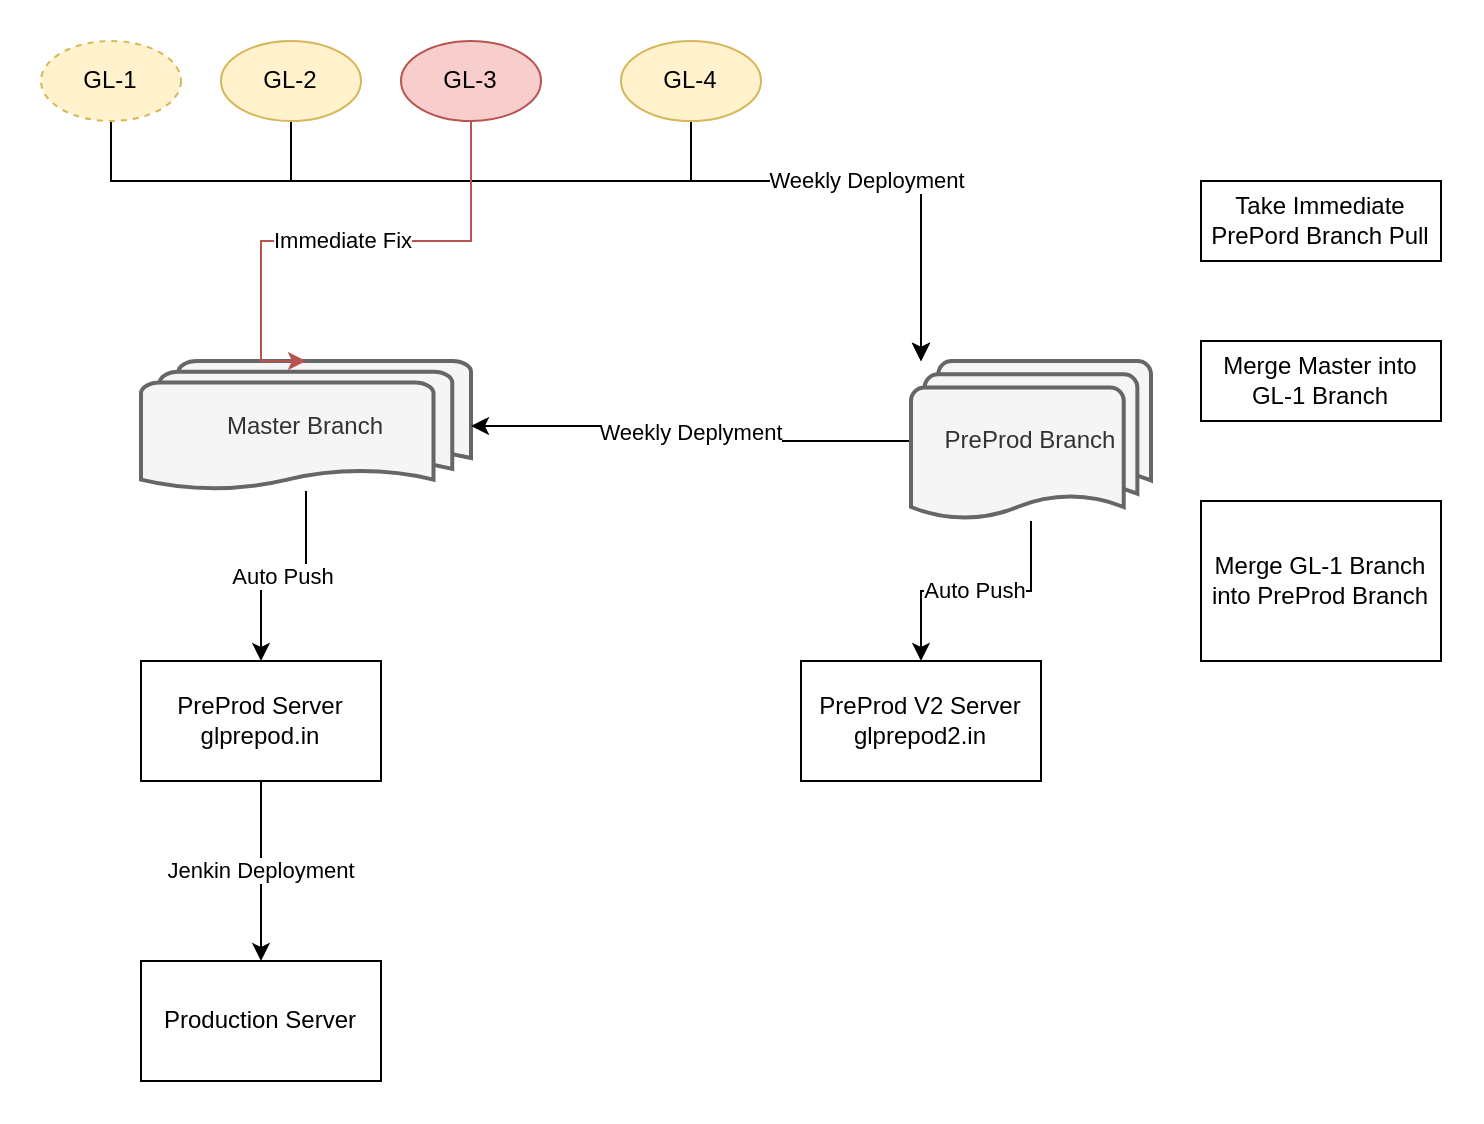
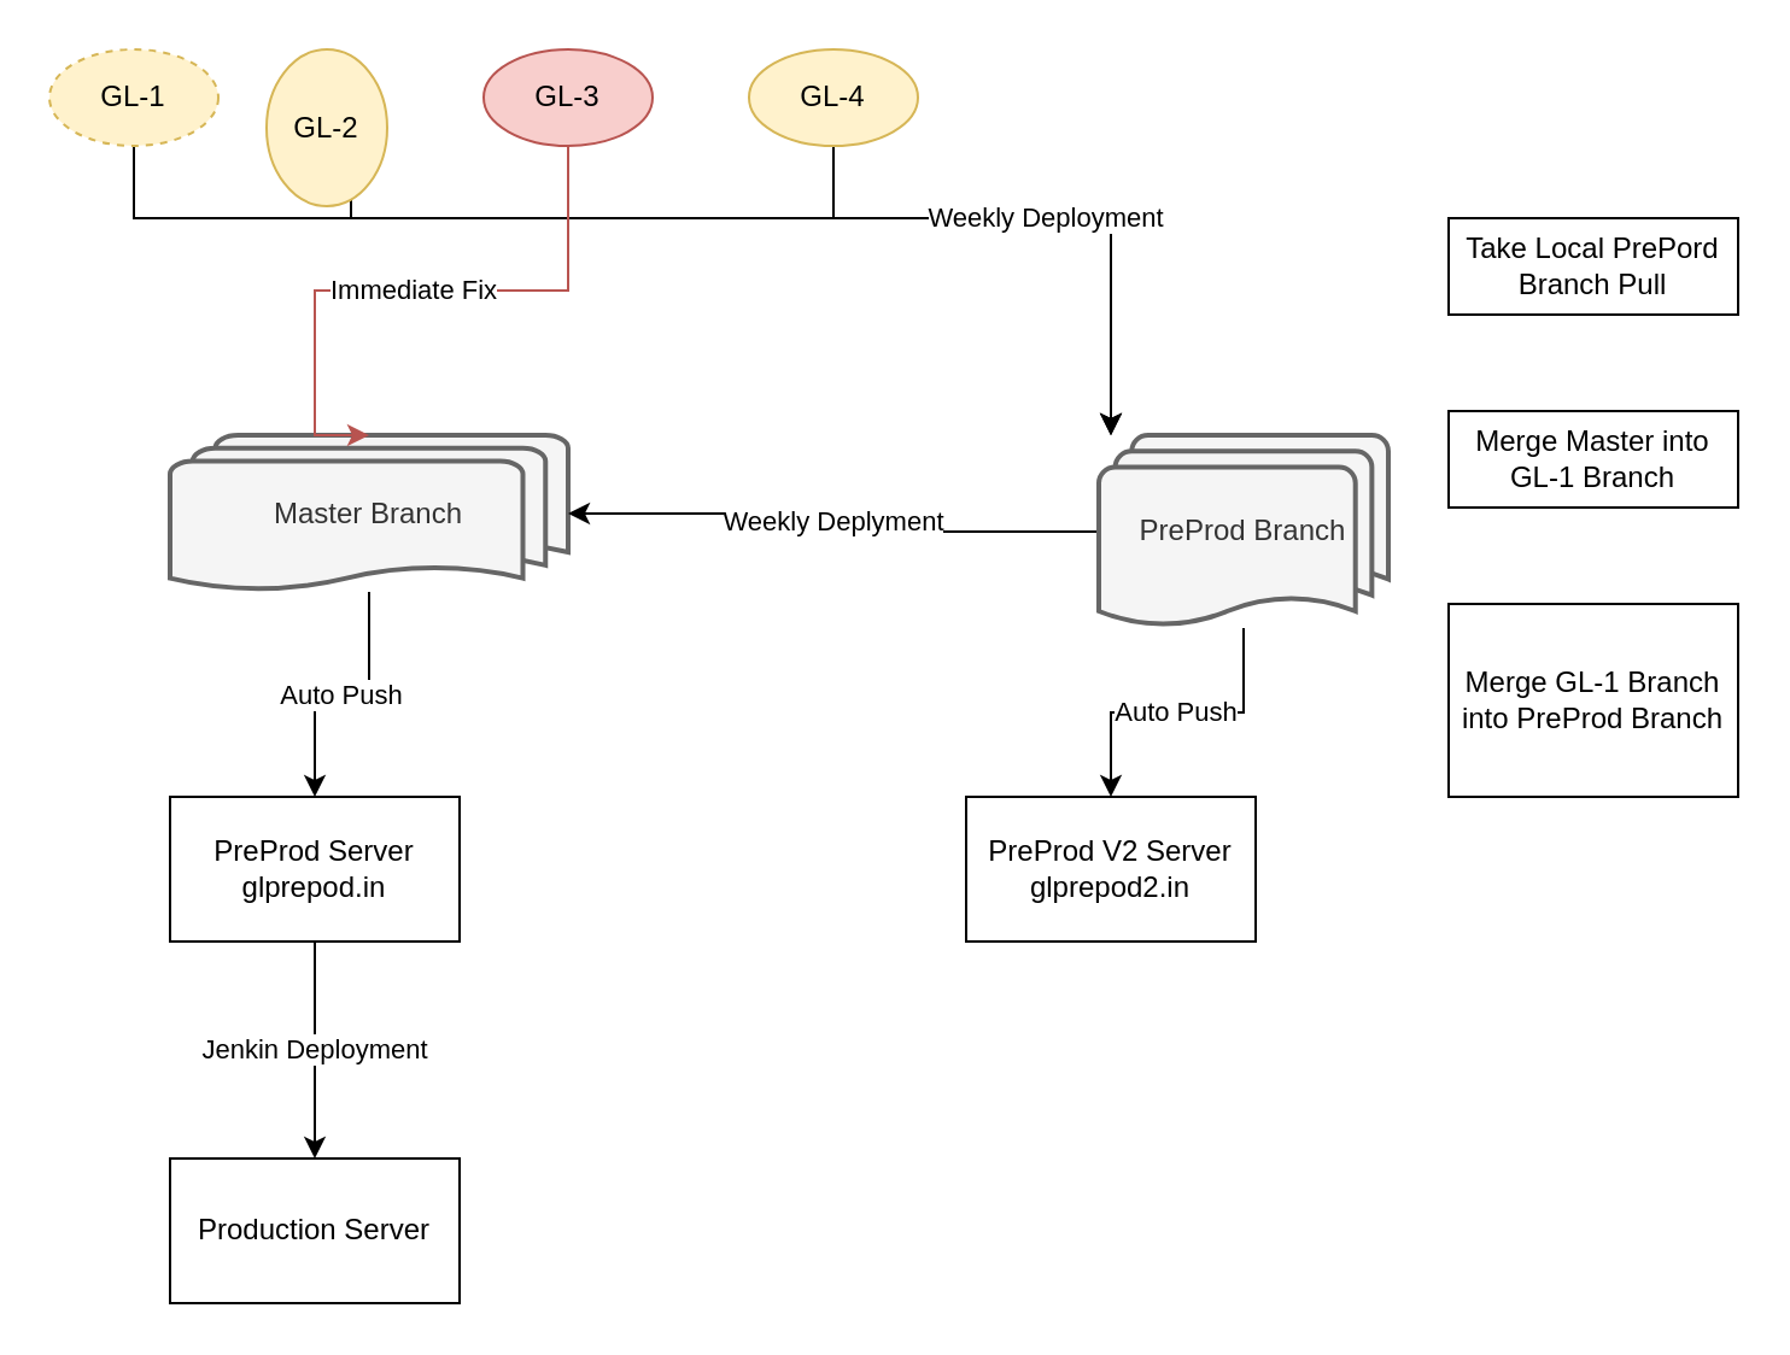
  <mxCell id="0" />
  <mxCell id="1" parent="0" />
  <mxCell id="2" value="Auto Push" style="edgeStyle=orthogonalEdgeStyle;rounded=0;orthogonalLoop=1;jettySize=auto;html=1;shadow=0;" parent="1" source="3" target="8" edge="1"><mxGeometry relative="1" as="geometry" /></mxCell>
  <mxCell id="3" value="Master Branch" style="strokeWidth=2;html=1;shape=mxgraph.flowchart.multi-document;whiteSpace=wrap;fillColor=#f5f5f5;strokeColor=#666666;fontColor=#333333;" parent="1" vertex="1"><mxGeometry x="70" y="180" width="165" height="65" as="geometry" /></mxCell>
  <mxCell id="4" value="Auto Push" style="edgeStyle=orthogonalEdgeStyle;rounded=0;orthogonalLoop=1;jettySize=auto;html=1;" parent="1" source="6" target="9" edge="1"><mxGeometry relative="1" as="geometry" /></mxCell>
  <mxCell id="5" value="Weekly Deplyment" style="edgeStyle=orthogonalEdgeStyle;rounded=0;orthogonalLoop=1;jettySize=auto;html=1;entryX=1;entryY=0.5;entryDx=0;entryDy=0;entryPerimeter=0;shadow=0;" parent="1" source="6" target="3" edge="1"><mxGeometry relative="1" as="geometry" /></mxCell>
  <mxCell id="6" value="PreProd Branch" style="strokeWidth=2;html=1;shape=mxgraph.flowchart.multi-document;whiteSpace=wrap;fillColor=#f5f5f5;strokeColor=#666666;fontColor=#333333;" parent="1" vertex="1"><mxGeometry x="455" y="180" width="120" height="80" as="geometry" /></mxCell>
  <mxCell id="7" value="Jenkin Deployment" style="edgeStyle=orthogonalEdgeStyle;rounded=0;orthogonalLoop=1;jettySize=auto;html=1;entryX=0.5;entryY=0;entryDx=0;entryDy=0;shadow=0;" parent="1" source="8" target="18" edge="1"><mxGeometry relative="1" as="geometry" /></mxCell>
  <mxCell id="8" value="PreProd Server&lt;br&gt;glprepod.in" style="rounded=0;whiteSpace=wrap;html=1;" parent="1" vertex="1"><mxGeometry x="70" y="330" width="120" height="60" as="geometry" /></mxCell>
  <mxCell id="9" value="PreProd V2 Server&lt;br&gt;glprepod2.in" style="rounded=0;whiteSpace=wrap;html=1;" parent="1" vertex="1"><mxGeometry x="400" y="330" width="120" height="60" as="geometry" /></mxCell>
  <mxCell id="10" style="edgeStyle=orthogonalEdgeStyle;rounded=0;orthogonalLoop=1;jettySize=auto;html=1;shadow=0;" parent="1" source="11" target="6" edge="1"><mxGeometry relative="1" as="geometry"><Array as="points"><mxPoint x="55" y="90" /><mxPoint x="460" y="90" /></Array></mxGeometry></mxCell>
  <mxCell id="11" value="GL-1" style="ellipse;whiteSpace=wrap;html=1;fillColor=#fff2cc;strokeColor=#d6b656;dashed=1;" parent="1" vertex="1"><mxGeometry x="20" y="20" width="70" height="40" as="geometry" /></mxCell>
  <mxCell id="12" style="edgeStyle=orthogonalEdgeStyle;rounded=0;orthogonalLoop=1;jettySize=auto;html=1;shadow=0;" parent="1" source="13" target="6" edge="1"><mxGeometry relative="1" as="geometry"><Array as="points"><mxPoint x="145" y="90" /><mxPoint x="460" y="90" /></Array></mxGeometry></mxCell>
- <mxCell id="13" value="GL-2" style="ellipse;whiteSpace=wrap;html=1;fillColor=#fff2cc;strokeColor=#d6b656;" parent="1" vertex="1"><mxGeometry x="110" y="20" width="70" height="40" as="geometry" /></mxCell>
+ <mxCell id="13" value="GL-2" style="ellipse;whiteSpace=wrap;html=1;fillColor=#fff2cc;strokeColor=#d6b656;" parent="1" vertex="1"><mxGeometry x="110" y="20" width="50" height="65" as="geometry" /></mxCell>
  <mxCell id="14" value="Immediate Fix" style="edgeStyle=orthogonalEdgeStyle;rounded=0;orthogonalLoop=1;jettySize=auto;html=1;entryX=0.5;entryY=0;entryDx=0;entryDy=0;entryPerimeter=0;shadow=0;fillColor=#f8cecc;strokeColor=#b85450;" parent="1" source="15" target="3" edge="1"><mxGeometry relative="1" as="geometry"><Array as="points"><mxPoint x="235" y="120" /><mxPoint x="130" y="120" /></Array></mxGeometry></mxCell>
  <mxCell id="15" value="GL-3" style="ellipse;whiteSpace=wrap;html=1;fillColor=#f8cecc;strokeColor=#b85450;" parent="1" vertex="1"><mxGeometry x="200" y="20" width="70" height="40" as="geometry" /></mxCell>
  <mxCell id="16" value="Weekly Deployment" style="edgeStyle=orthogonalEdgeStyle;rounded=0;orthogonalLoop=1;jettySize=auto;html=1;shadow=0;" parent="1" source="17" target="6" edge="1"><mxGeometry relative="1" as="geometry"><Array as="points"><mxPoint x="345" y="90" /><mxPoint x="460" y="90" /></Array></mxGeometry></mxCell>
  <mxCell id="17" value="GL-4" style="ellipse;whiteSpace=wrap;html=1;fillColor=#fff2cc;strokeColor=#d6b656;" parent="1" vertex="1"><mxGeometry x="310" y="20" width="70" height="40" as="geometry" /></mxCell>
  <mxCell id="18" value="Production Server" style="rounded=0;whiteSpace=wrap;html=1;" parent="1" vertex="1"><mxGeometry x="70" y="480" width="120" height="60" as="geometry" /></mxCell>
- <mxCell id="19" value="Take Immediate PrePord Branch Pull" style="rounded=0;whiteSpace=wrap;html=1;" parent="1" vertex="1"><mxGeometry x="600" y="90" width="120" height="40" as="geometry" /></mxCell>
+ <mxCell id="19" value="Take Local PrePord Branch Pull" style="rounded=0;whiteSpace=wrap;html=1;" parent="1" vertex="1"><mxGeometry x="600" y="90" width="120" height="40" as="geometry" /></mxCell>
  <mxCell id="20" value="Merge Master into GL-1 Branch" style="rounded=0;whiteSpace=wrap;html=1;" parent="1" vertex="1"><mxGeometry x="600" y="170" width="120" height="40" as="geometry" /></mxCell>
  <mxCell id="21" value="Merge GL-1 Branch into PreProd Branch" style="rounded=0;whiteSpace=wrap;html=1;comic=0;gradientColor=none;perimeterSpacing=0;glass=0;" parent="1" vertex="1"><mxGeometry x="600" y="250" width="120" height="80" as="geometry" /></mxCell>
